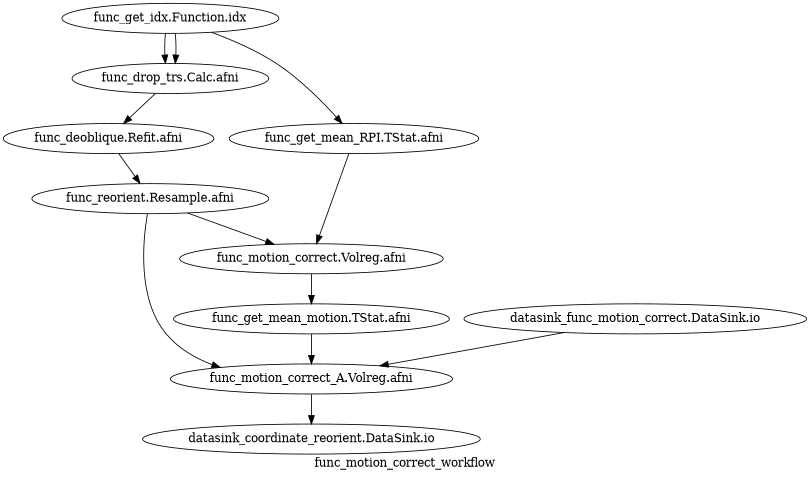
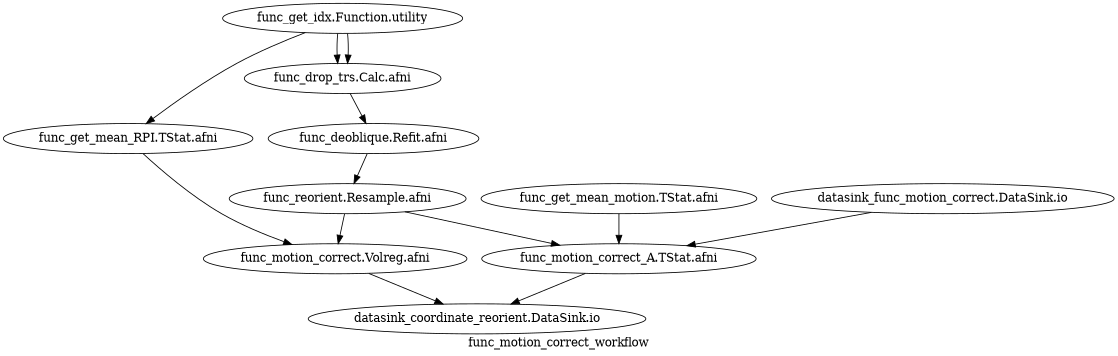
  digraph {
    label=func_motion_correct_workflow
-   n1 [label="func_get_idx.Function.idx"]
+   n1 [label="func_get_idx.Function.utility"]
    n2 [label="func_drop_trs.Calc.afni"]
    n3 [label="func_get_mean_RPI.TStat.afni"]
    n4 [label="func_deoblique.Refit.afni"]
    n5 [label="func_reorient.Resample.afni"]
    n6 [label="func_motion_correct.Volreg.afni"]
-   n7 [label="func_motion_correct_A.Volreg.afni"]
+   n7 [label="func_motion_correct_A.TStat.afni"]
    n8 [label="func_get_mean_motion.TStat.afni"]
    n9 [label="datasink_coordinate_reorient.DataSink.io"]
    n10 [label="datasink_func_motion_correct.DataSink.io"]
    n1 -> n2
    n1 -> n2
    n1 -> n3
    n2 -> n4
    n3 -> n6
    n4 -> n5
    n5 -> n6
    n5 -> n7
-   n6 -> n8
+   n6 -> n9
    n7 -> n9
    n8 -> n7
    n10 -> n7
  }
